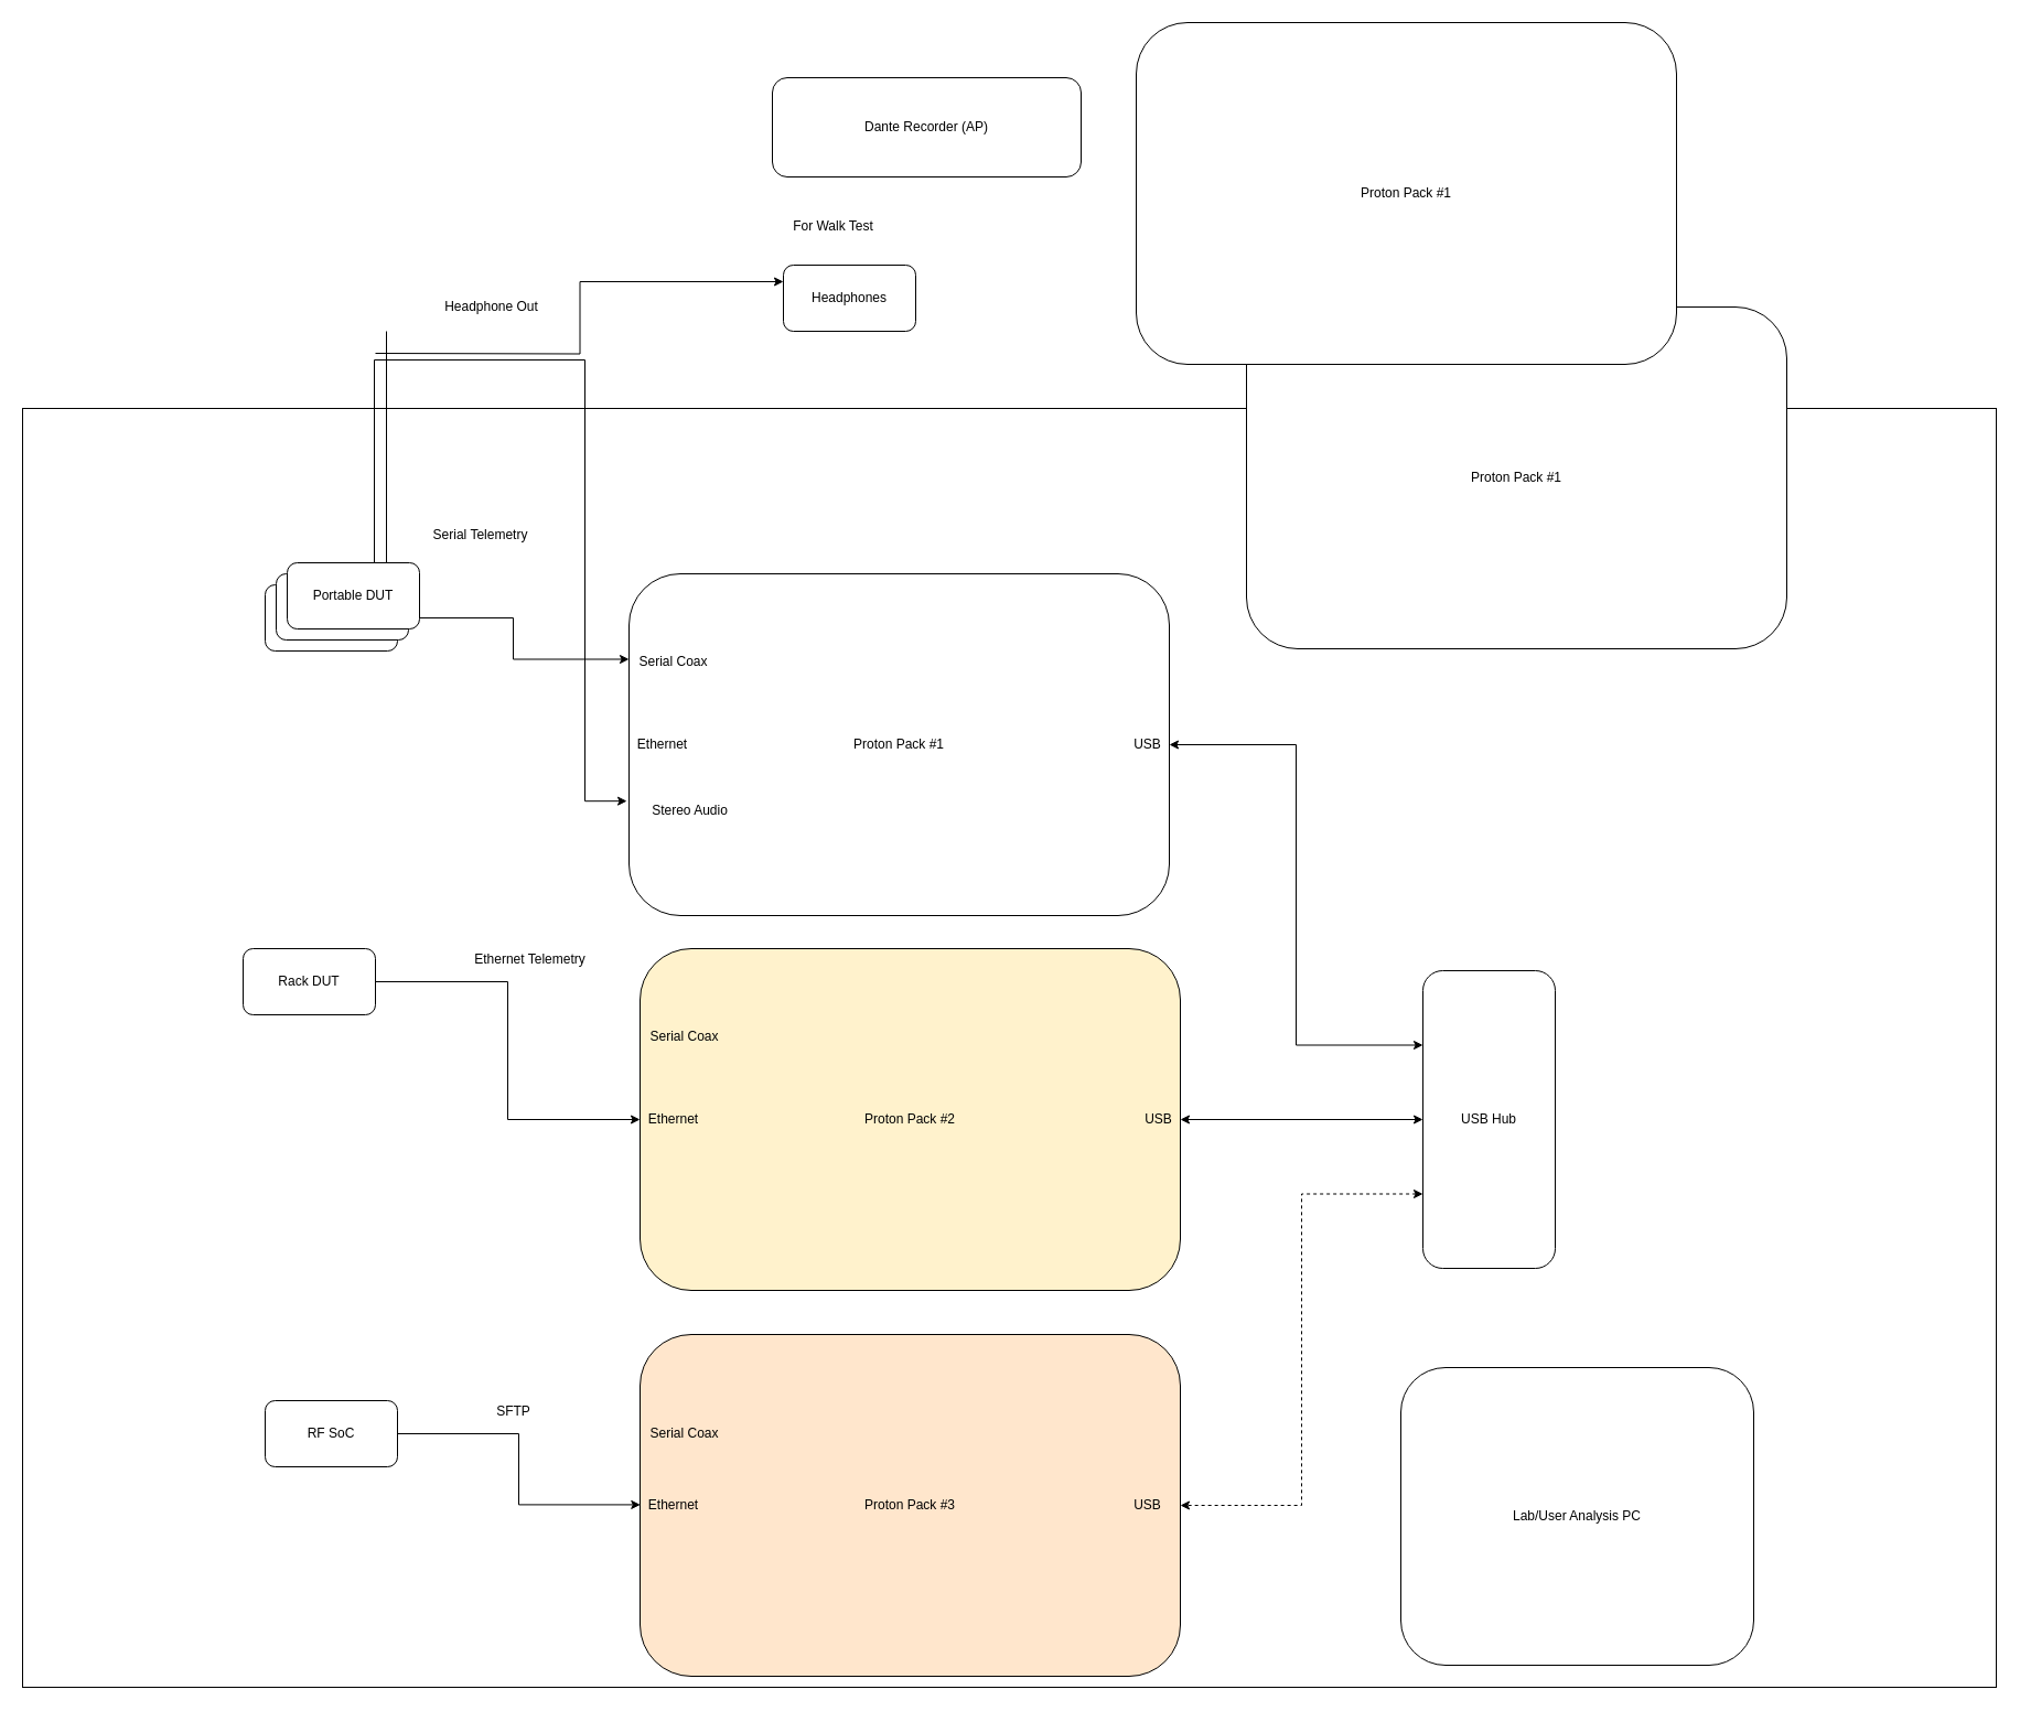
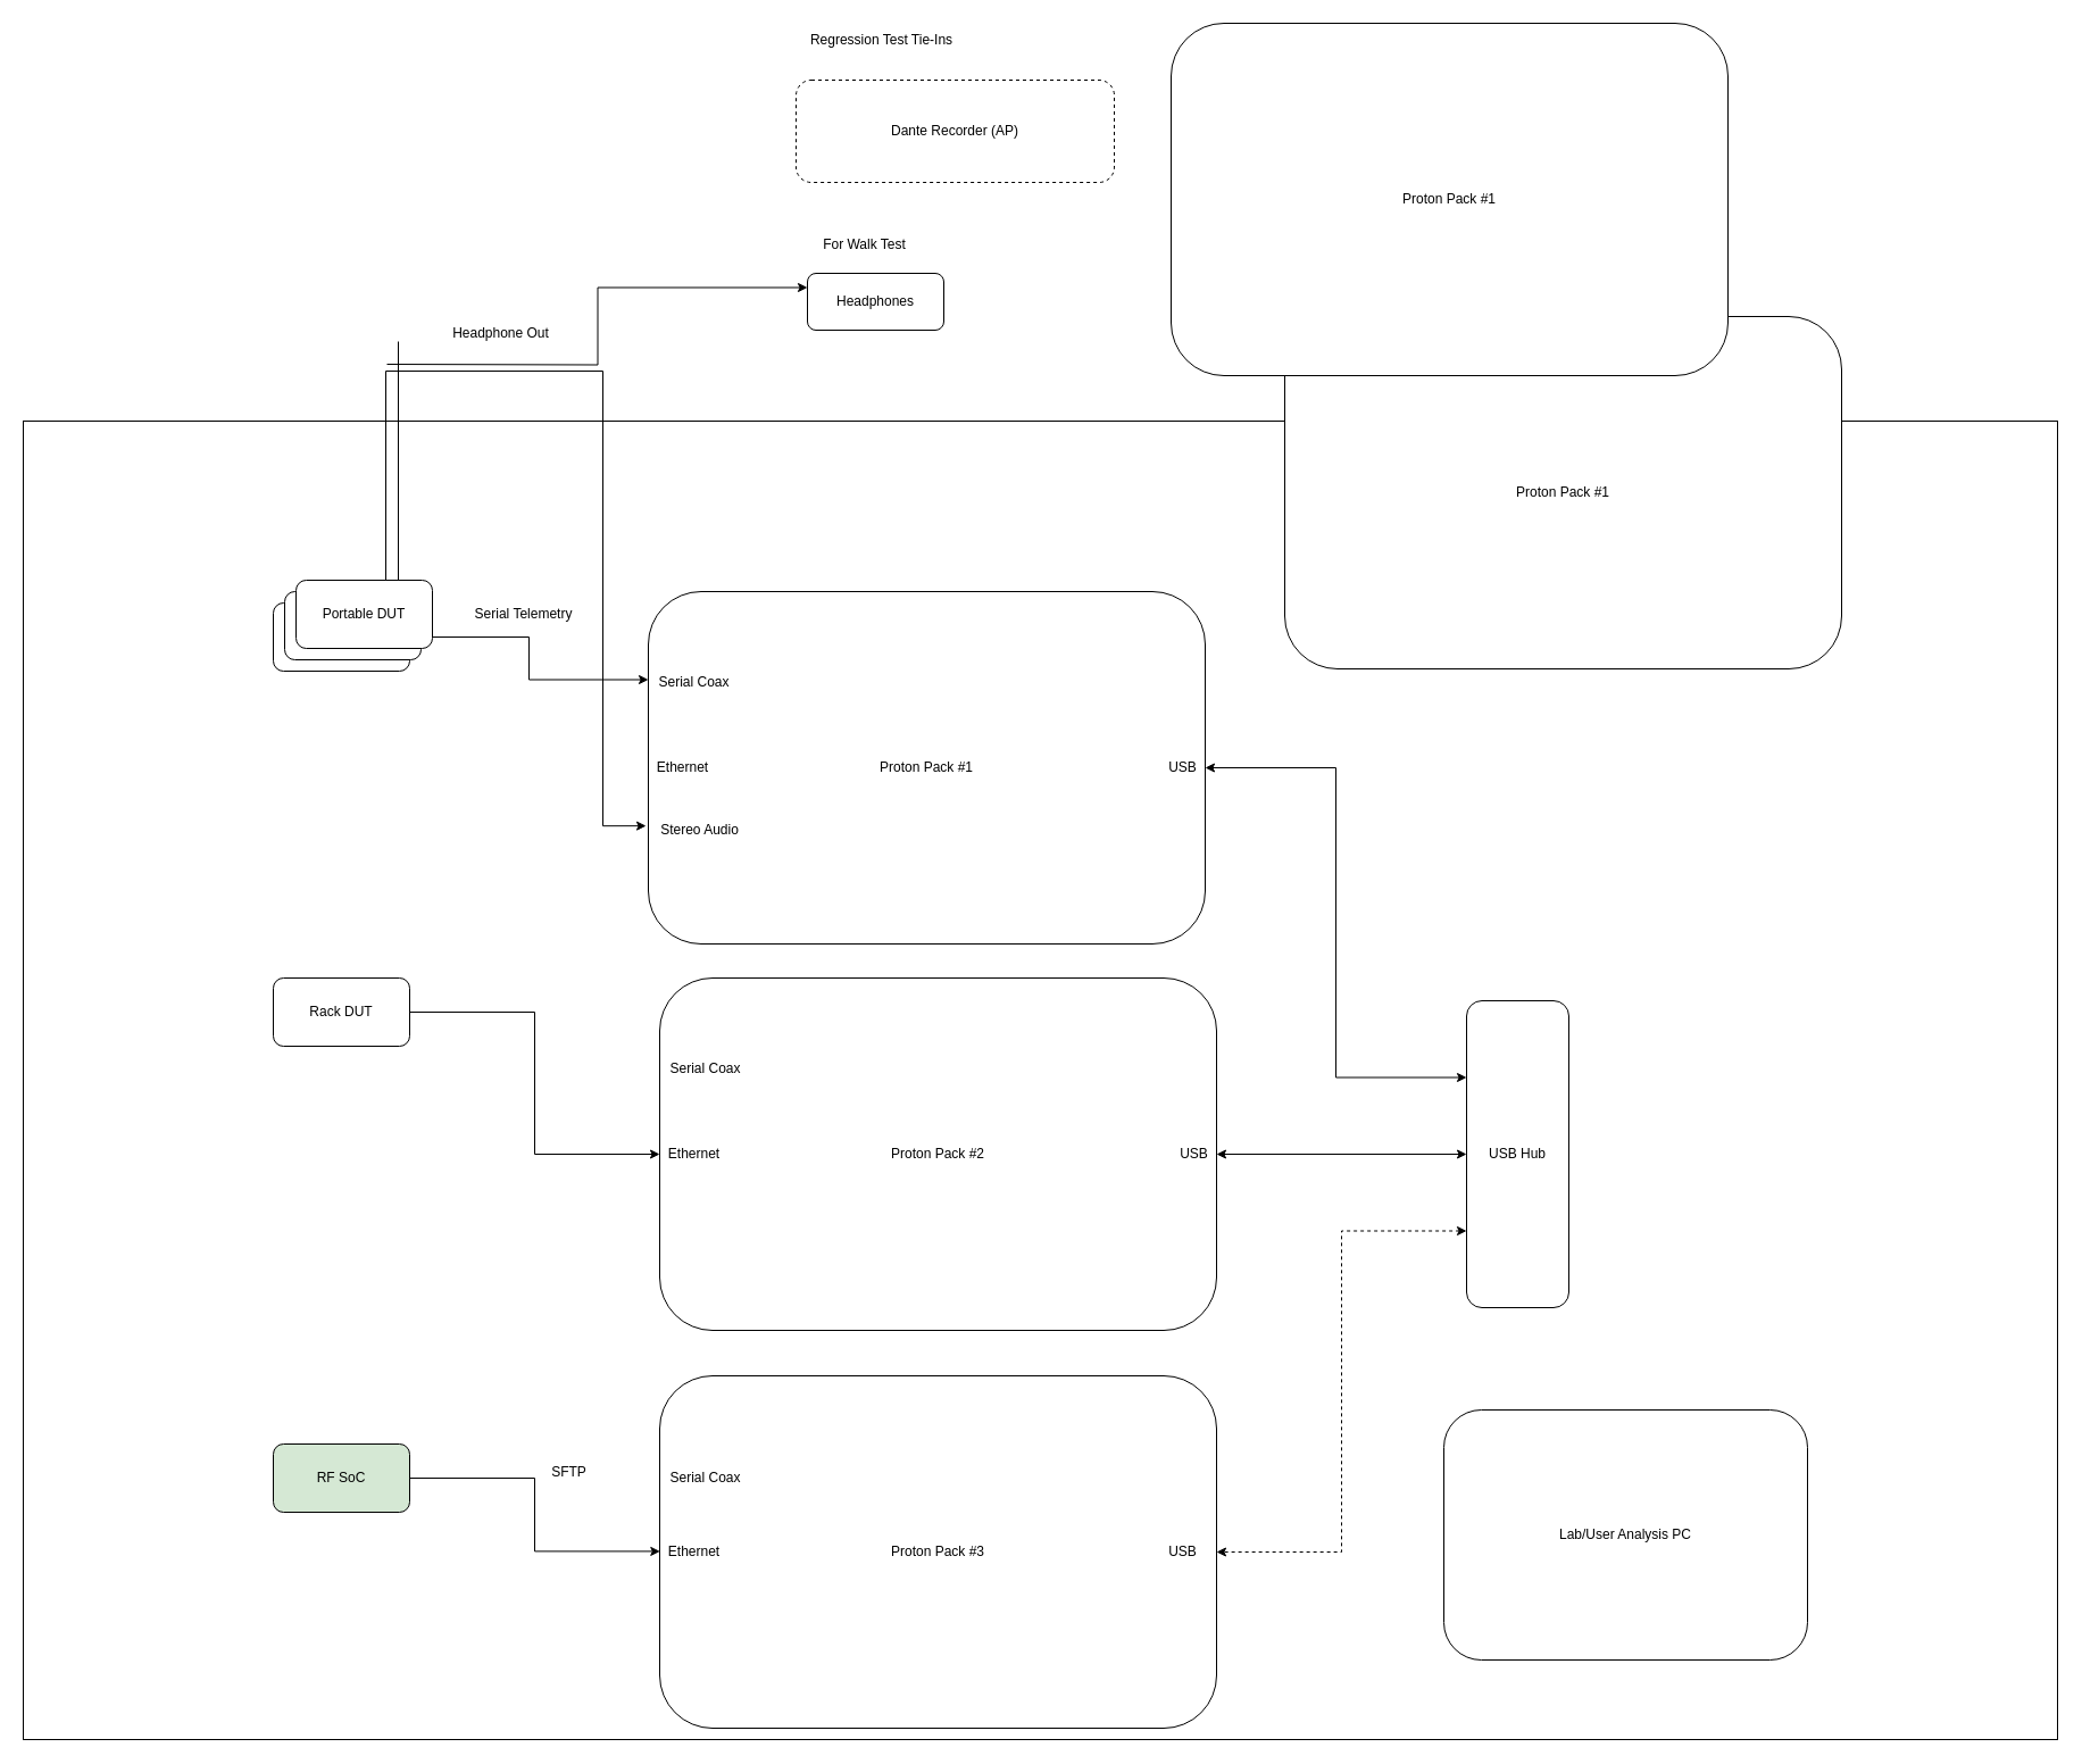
  <mxCell id="0" />
  <mxCell id="1" parent="0" />
  <mxCell id="2" value="" style="rounded=0;whiteSpace=wrap;html=1;" parent="1" vertex="1"><mxGeometry x="20" y="370" width="1790" height="1160" as="geometry" /></mxCell>
  <mxCell id="3" style="edgeStyle=orthogonalEdgeStyle;rounded=0;orthogonalLoop=1;jettySize=auto;html=1;exitX=1;exitY=0.5;exitDx=0;exitDy=0;entryX=0;entryY=0.25;entryDx=0;entryDy=0;" parent="1" source="4" target="9" edge="1"><mxGeometry relative="1" as="geometry" /></mxCell>
  <mxCell id="4" value="Portable DUT" style="rounded=1;whiteSpace=wrap;html=1;" parent="1" vertex="1"><mxGeometry x="240" y="530" width="120" height="60" as="geometry" /></mxCell>
  <mxCell id="5" style="edgeStyle=orthogonalEdgeStyle;rounded=0;orthogonalLoop=1;jettySize=auto;html=1;exitX=1;exitY=0.5;exitDx=0;exitDy=0;entryX=0;entryY=0.5;entryDx=0;entryDy=0;" parent="1" source="6" target="10" edge="1"><mxGeometry relative="1" as="geometry" /></mxCell>
- <mxCell id="6" value="Rack DUT" style="rounded=1;whiteSpace=wrap;html=1;" parent="1" vertex="1"><mxGeometry x="220" y="860" width="120" height="60" as="geometry" /></mxCell>
+ <mxCell id="6" value="Rack DUT" style="rounded=1;whiteSpace=wrap;html=1;" parent="1" vertex="1"><mxGeometry x="240" y="860" width="120" height="60" as="geometry" /></mxCell>
  <mxCell id="7" style="edgeStyle=orthogonalEdgeStyle;rounded=0;orthogonalLoop=1;jettySize=auto;html=1;exitX=1;exitY=0.5;exitDx=0;exitDy=0;entryX=0.005;entryY=0.471;entryDx=0;entryDy=0;entryPerimeter=0;" parent="1" source="8" target="17" edge="1"><mxGeometry relative="1" as="geometry"><mxPoint x="580" y="1300" as="targetPoint" /></mxGeometry></mxCell>
- <mxCell id="8" value="RF SoC" style="rounded=1;whiteSpace=wrap;html=1;" parent="1" vertex="1"><mxGeometry x="240" y="1270" width="120" height="60" as="geometry" /></mxCell>
+ <mxCell id="8" value="RF SoC" style="rounded=1;whiteSpace=wrap;html=1;fillColor=#d5e8d4;" parent="1" vertex="1"><mxGeometry x="240" y="1270" width="120" height="60" as="geometry" /></mxCell>
  <mxCell id="9" value="Proton Pack #1" style="rounded=1;whiteSpace=wrap;html=1;" parent="1" vertex="1"><mxGeometry x="570" y="520" width="490" height="310" as="geometry" /></mxCell>
- <mxCell id="10" value="Proton Pack #2" style="rounded=1;whiteSpace=wrap;html=1;fillColor=#fff2cc;" parent="1" vertex="1"><mxGeometry x="580" y="860" width="490" height="310" as="geometry" /></mxCell>
- <mxCell id="11" value="Lab/User Analysis PC" style="rounded=1;whiteSpace=wrap;html=1;" parent="1" vertex="1"><mxGeometry x="1270" y="1240" width="320" height="270" as="geometry" /></mxCell>
+ <mxCell id="10" value="Proton Pack #2" style="rounded=1;whiteSpace=wrap;html=1;" parent="1" vertex="1"><mxGeometry x="580" y="860" width="490" height="310" as="geometry" /></mxCell>
+ <mxCell id="11" value="Lab/User Analysis PC" style="rounded=1;whiteSpace=wrap;html=1;" parent="1" vertex="1"><mxGeometry x="1270" y="1240" width="320" height="220" as="geometry" /></mxCell>
  <mxCell id="12" style="edgeStyle=orthogonalEdgeStyle;rounded=0;orthogonalLoop=1;jettySize=auto;html=1;exitX=0;exitY=0.25;exitDx=0;exitDy=0;entryX=1;entryY=0.5;entryDx=0;entryDy=0;startArrow=classic;startFill=1;" parent="1" source="15" target="9" edge="1"><mxGeometry relative="1" as="geometry" /></mxCell>
  <mxCell id="13" style="edgeStyle=orthogonalEdgeStyle;rounded=0;orthogonalLoop=1;jettySize=auto;html=1;exitX=0;exitY=0.5;exitDx=0;exitDy=0;startArrow=classic;startFill=1;" parent="1" source="15" target="10" edge="1"><mxGeometry relative="1" as="geometry" /></mxCell>
  <mxCell id="14" style="edgeStyle=orthogonalEdgeStyle;rounded=0;orthogonalLoop=1;jettySize=auto;html=1;exitX=0;exitY=0.75;exitDx=0;exitDy=0;entryX=1;entryY=0.5;entryDx=0;entryDy=0;startArrow=classic;startFill=1;dashed=1;" parent="1" source="15" target="16" edge="1"><mxGeometry relative="1" as="geometry" /></mxCell>
- <mxCell id="15" value="USB Hub" style="rounded=1;whiteSpace=wrap;html=1;" parent="1" vertex="1"><mxGeometry x="1290" y="880" width="120" height="270" as="geometry" /></mxCell>
- <mxCell id="16" value="Proton Pack #3" style="rounded=1;whiteSpace=wrap;html=1;fillColor=#ffe6cc;" parent="1" vertex="1"><mxGeometry x="580" y="1210" width="490" height="310" as="geometry" /></mxCell>
+ <mxCell id="15" value="USB Hub" style="rounded=1;whiteSpace=wrap;html=1;" parent="1" vertex="1"><mxGeometry x="1290" y="880" width="90" height="270" as="geometry" /></mxCell>
+ <mxCell id="16" value="Proton Pack #3" style="rounded=1;whiteSpace=wrap;html=1;" parent="1" vertex="1"><mxGeometry x="580" y="1210" width="490" height="310" as="geometry" /></mxCell>
  <mxCell id="17" value="Ethernet" style="text;html=1;align=center;verticalAlign=middle;resizable=0;points=[];autosize=1;strokeColor=none;fillColor=none;" parent="1" vertex="1"><mxGeometry x="580" y="1355" width="60" height="20" as="geometry" /></mxCell>
  <mxCell id="18" value="USB" style="text;html=1;align=center;verticalAlign=middle;resizable=0;points=[];autosize=1;strokeColor=none;fillColor=none;" parent="1" vertex="1"><mxGeometry x="1020" y="1355" width="40" height="20" as="geometry" /></mxCell>
  <mxCell id="19" value="USB" style="text;html=1;align=center;verticalAlign=middle;resizable=0;points=[];autosize=1;strokeColor=none;fillColor=none;" parent="1" vertex="1"><mxGeometry x="1030" y="1005" width="40" height="20" as="geometry" /></mxCell>
  <mxCell id="20" value="Ethernet" style="text;html=1;align=center;verticalAlign=middle;resizable=0;points=[];autosize=1;strokeColor=none;fillColor=none;" parent="1" vertex="1"><mxGeometry x="580" y="1005" width="60" height="20" as="geometry" /></mxCell>
  <mxCell id="21" value="USB" style="text;html=1;align=center;verticalAlign=middle;resizable=0;points=[];autosize=1;strokeColor=none;fillColor=none;" parent="1" vertex="1"><mxGeometry x="1020" y="665" width="40" height="20" as="geometry" /></mxCell>
  <mxCell id="22" value="Serial Coax" style="text;html=1;align=center;verticalAlign=middle;resizable=0;points=[];autosize=1;strokeColor=none;fillColor=none;" parent="1" vertex="1"><mxGeometry x="570" y="590" width="80" height="20" as="geometry" /></mxCell>
  <mxCell id="23" value="Serial Coax" style="text;html=1;align=center;verticalAlign=middle;resizable=0;points=[];autosize=1;strokeColor=none;fillColor=none;" parent="1" vertex="1"><mxGeometry x="580" y="930" width="80" height="20" as="geometry" /></mxCell>
  <mxCell id="24" value="Serial Coax" style="text;html=1;align=center;verticalAlign=middle;resizable=0;points=[];autosize=1;strokeColor=none;fillColor=none;" parent="1" vertex="1"><mxGeometry x="580" y="1290" width="80" height="20" as="geometry" /></mxCell>
  <mxCell id="25" value="Ethernet" style="text;html=1;align=center;verticalAlign=middle;resizable=0;points=[];autosize=1;strokeColor=none;fillColor=none;" parent="1" vertex="1"><mxGeometry x="570" y="665" width="60" height="20" as="geometry" /></mxCell>
- <mxCell id="26" value="SFTP" style="text;html=1;align=center;verticalAlign=middle;resizable=0;points=[];autosize=1;strokeColor=none;fillColor=none;" parent="1" vertex="1"><mxGeometry x="440" y="1270" width="50" height="20" as="geometry" /></mxCell>
- <mxCell id="27" value="Ethernet Telemetry" style="text;html=1;align=center;verticalAlign=middle;resizable=0;points=[];autosize=1;strokeColor=none;fillColor=none;" parent="1" vertex="1"><mxGeometry x="420" y="860" width="120" height="20" as="geometry" /></mxCell>
- <mxCell id="28" value="Serial Telemetry" style="text;html=1;align=center;verticalAlign=middle;resizable=0;points=[];autosize=1;strokeColor=none;fillColor=none;" parent="1" vertex="1"><mxGeometry x="380" y="470" width="110" height="30" as="geometry" /></mxCell>
+ <mxCell id="26" value="SFTP" style="text;html=1;align=center;verticalAlign=middle;resizable=0;points=[];autosize=1;strokeColor=none;fillColor=none;" parent="1" vertex="1"><mxGeometry x="475" y="1285" width="50" height="20" as="geometry" /></mxCell>
+ <mxCell id="28" value="Serial Telemetry" style="text;html=1;align=center;verticalAlign=middle;resizable=0;points=[];autosize=1;strokeColor=none;fillColor=none;" parent="1" vertex="1"><mxGeometry x="405" y="525" width="110" height="30" as="geometry" /></mxCell>
  <mxCell id="29" value="Proton Pack #1" style="rounded=1;whiteSpace=wrap;html=1;" vertex="1" parent="1"><mxGeometry x="1130" y="278" width="490" height="310" as="geometry" /></mxCell>
  <mxCell id="30" value="Proton Pack #1" style="rounded=1;whiteSpace=wrap;html=1;" vertex="1" parent="1"><mxGeometry x="1030" y="20" width="490" height="310" as="geometry" /></mxCell>
  <mxCell id="31" value="Portable DUT" style="rounded=1;whiteSpace=wrap;html=1;" vertex="1" parent="1"><mxGeometry x="250" y="520" width="120" height="60" as="geometry" /></mxCell>
  <mxCell id="32" value="Portable DUT" style="rounded=1;whiteSpace=wrap;html=1;" vertex="1" parent="1"><mxGeometry x="260" y="510" width="120" height="60" as="geometry" /></mxCell>
- <mxCell id="33" value="Dante Recorder (AP)" style="rounded=1;whiteSpace=wrap;html=1;" vertex="1" parent="1"><mxGeometry x="700" y="70" width="280" height="90" as="geometry" /></mxCell>
+ <mxCell id="33" value="Dante Recorder (AP)" style="rounded=1;whiteSpace=wrap;html=1;dashed=1;" vertex="1" parent="1"><mxGeometry x="700" y="70" width="280" height="90" as="geometry" /></mxCell>
+ <mxCell id="34" value="Regression Test Tie-Ins" style="text;html=1;align=center;verticalAlign=middle;resizable=0;points=[];autosize=1;strokeColor=none;fillColor=none;" vertex="1" parent="1"><mxGeometry x="700" y="20" width="150" height="30" as="geometry" /></mxCell>
  <mxCell id="35" style="edgeStyle=orthogonalEdgeStyle;rounded=0;orthogonalLoop=1;jettySize=auto;html=1;exitX=1;exitY=0.5;exitDx=0;exitDy=0;entryX=0;entryY=0.25;entryDx=0;entryDy=0;" edge="1" parent="1" target="37"><mxGeometry relative="1" as="geometry"><mxPoint x="340" y="320" as="sourcePoint" /><mxPoint x="550" y="358" as="targetPoint" /></mxGeometry></mxCell>
- <mxCell id="36" value="Headphone Out" style="text;html=1;align=center;verticalAlign=middle;resizable=0;points=[];autosize=1;strokeColor=none;fillColor=none;" vertex="1" parent="1"><mxGeometry x="390" y="263" width="110" height="30" as="geometry" /></mxCell>
- <mxCell id="37" value="Headphones" style="rounded=1;whiteSpace=wrap;html=1;" vertex="1" parent="1"><mxGeometry x="710" y="240" width="120" height="60" as="geometry" /></mxCell>
+ <mxCell id="36" value="Headphone Out" style="text;html=1;align=center;verticalAlign=middle;resizable=0;points=[];autosize=1;strokeColor=none;fillColor=none;" vertex="1" parent="1"><mxGeometry x="385" y="278" width="110" height="30" as="geometry" /></mxCell>
+ <mxCell id="37" value="Headphones" style="rounded=1;whiteSpace=wrap;html=1;" vertex="1" parent="1"><mxGeometry x="710" y="240" width="120" height="50" as="geometry" /></mxCell>
  <mxCell id="38" style="edgeStyle=orthogonalEdgeStyle;rounded=0;orthogonalLoop=1;jettySize=auto;html=1;entryX=-0.004;entryY=0.665;entryDx=0;entryDy=0;entryPerimeter=0;" edge="1" parent="1" target="9"><mxGeometry relative="1" as="geometry"><mxPoint x="350" y="300" as="sourcePoint" /><mxPoint x="699" y="240" as="targetPoint" /><Array as="points"><mxPoint x="350" y="510" /><mxPoint x="339" y="510" /><mxPoint x="339" y="326" /><mxPoint x="530" y="326" /><mxPoint x="530" y="726" /></Array></mxGeometry></mxCell>
- <mxCell id="39" value="Stereo Audio" style="text;html=1;align=center;verticalAlign=middle;resizable=0;points=[];autosize=1;strokeColor=none;fillColor=none;" vertex="1" parent="1"><mxGeometry x="580" y="720" width="90" height="30" as="geometry" /></mxCell>
- <mxCell id="40" value="For Walk Test" style="text;html=1;align=center;verticalAlign=middle;resizable=0;points=[];autosize=1;strokeColor=none;fillColor=none;" vertex="1" parent="1"><mxGeometry x="705" y="190" width="100" height="30" as="geometry" /></mxCell>
+ <mxCell id="39" value="Stereo Audio" style="text;html=1;align=center;verticalAlign=middle;resizable=0;points=[];autosize=1;strokeColor=none;fillColor=none;" vertex="1" parent="1"><mxGeometry x="570" y="715" width="90" height="30" as="geometry" /></mxCell>
+ <mxCell id="40" value="For Walk Test" style="text;html=1;align=center;verticalAlign=middle;resizable=0;points=[];autosize=1;strokeColor=none;fillColor=none;" vertex="1" parent="1"><mxGeometry x="710" y="200" width="100" height="30" as="geometry" /></mxCell>
